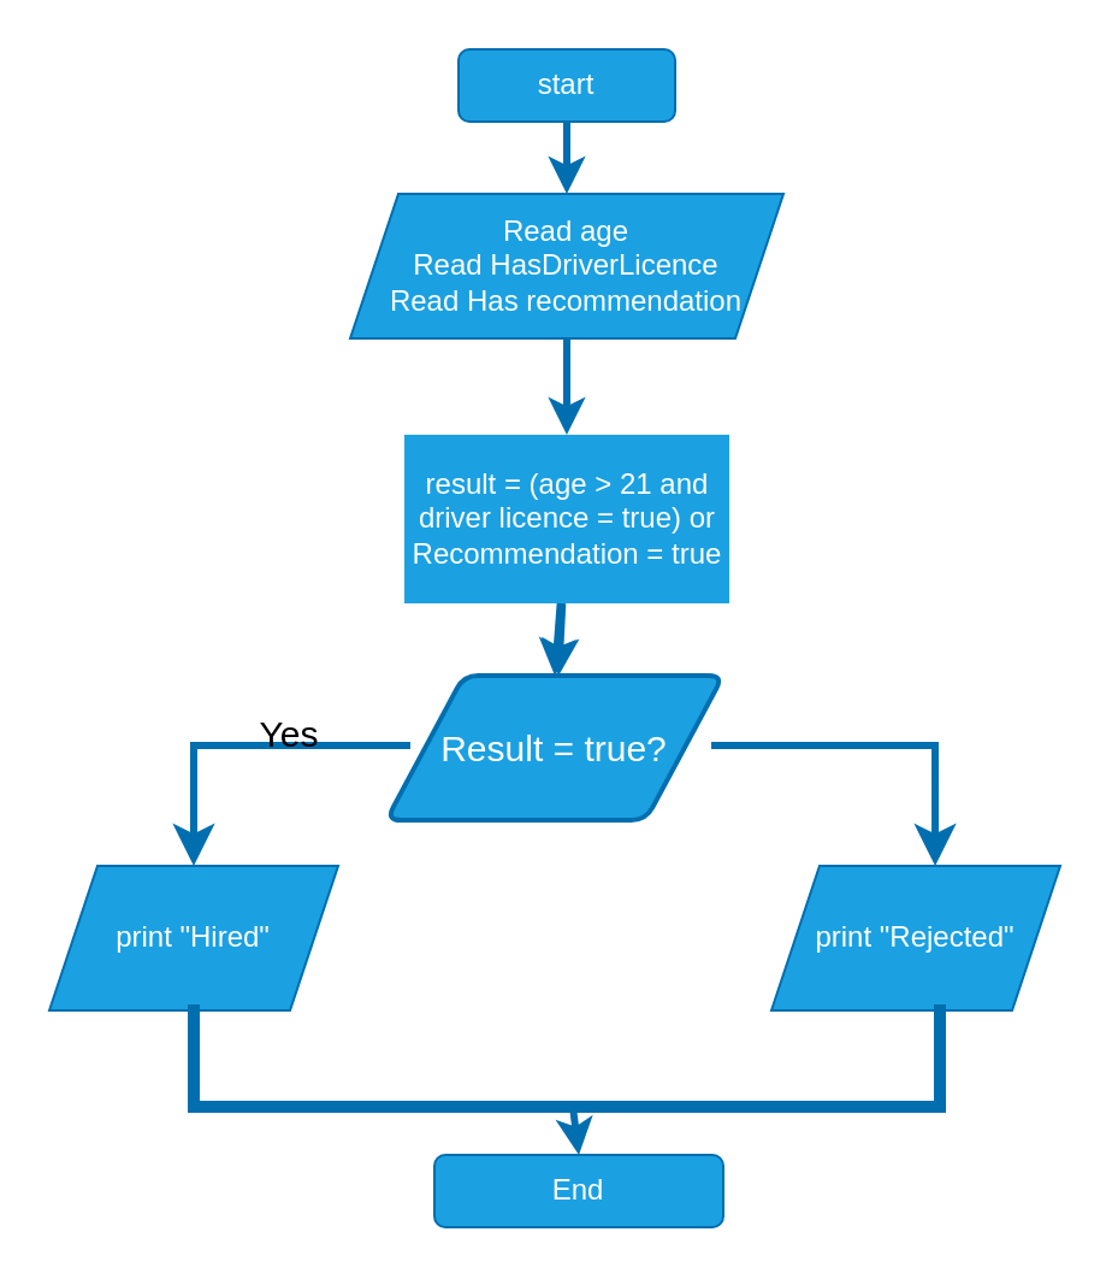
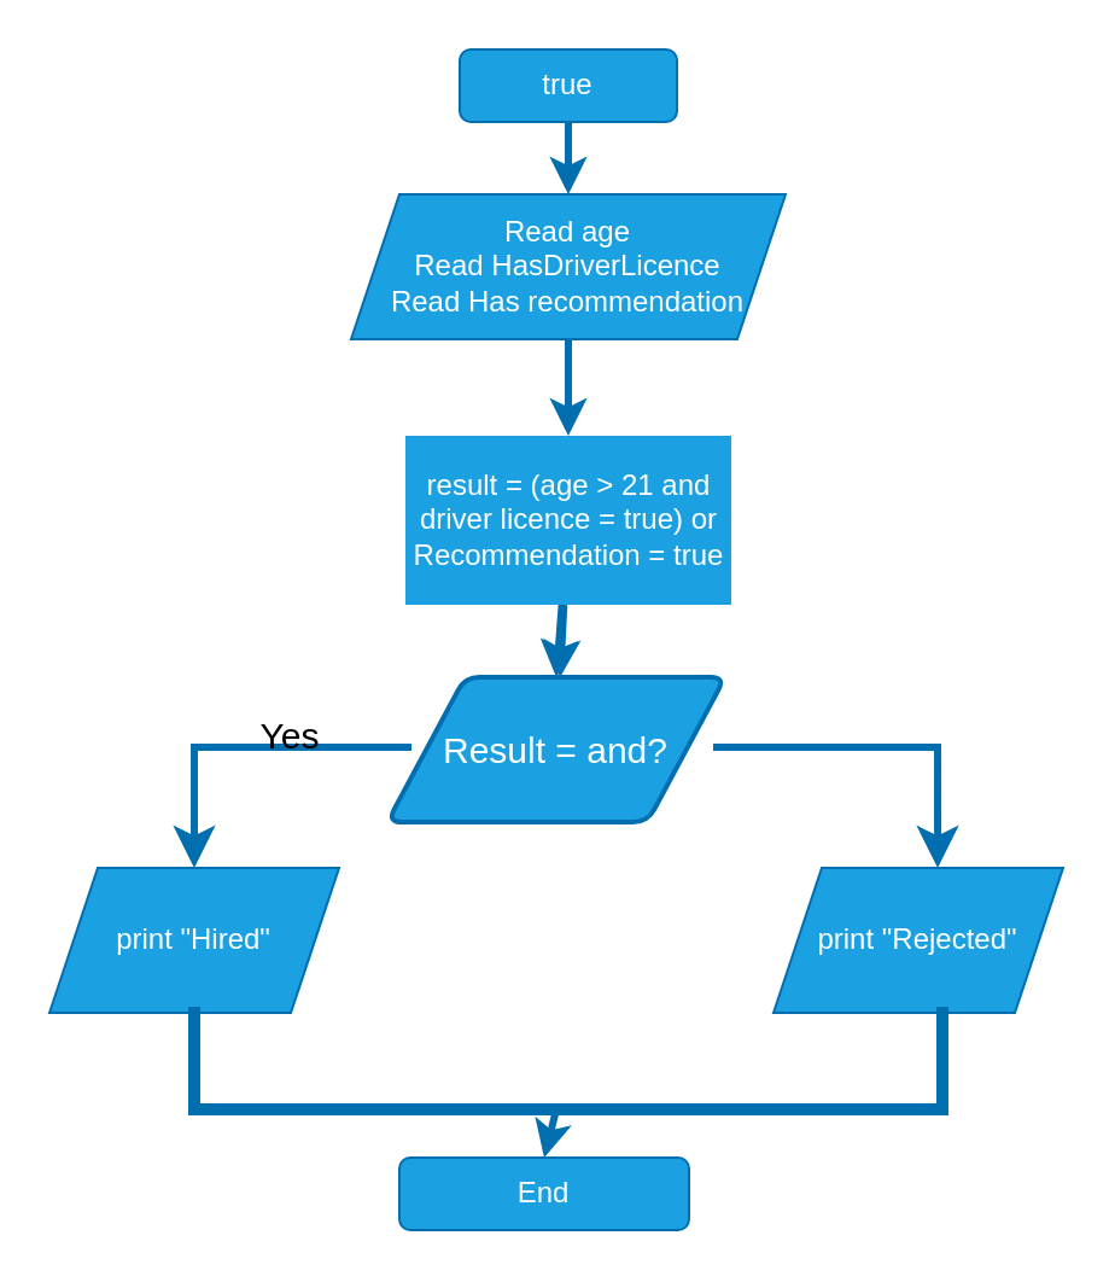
  <mxCell id="0" />
  <mxCell id="1" parent="0" />
  <mxCell id="2" value="" style="edgeStyle=none;html=1;" edge="1" parent="1" source="4"><mxGeometry relative="1" as="geometry"><mxPoint x="235.003" y="52.505" as="targetPoint" /></mxGeometry></mxCell>
  <mxCell id="3" value="" style="edgeStyle=none;html=1;fillColor=#1ba1e2;strokeColor=#006EAF;strokeWidth=3;" edge="1" parent="1" source="4" target="6"><mxGeometry relative="1" as="geometry" /></mxCell>
- <mxCell id="4" value="start" style="rounded=1;whiteSpace=wrap;html=1;fillColor=#1ba1e2;strokeColor=#006EAF;fontColor=#ffffff;" vertex="1" parent="1"><mxGeometry x="190" y="20" width="90" height="30" as="geometry" /></mxCell>
+ <mxCell id="4" value="true" style="rounded=1;whiteSpace=wrap;html=1;fillColor=#1ba1e2;strokeColor=#006EAF;fontColor=#ffffff;" vertex="1" parent="1"><mxGeometry x="190" y="20" width="90" height="30" as="geometry" /></mxCell>
  <mxCell id="5" value="" style="edgeStyle=none;html=1;fillColor=#1ba1e2;strokeColor=#006EAF;strokeWidth=3;" edge="1" parent="1" source="6" target="9"><mxGeometry relative="1" as="geometry" /></mxCell>
  <mxCell id="6" value="Read age&lt;br&gt;Read HasDriverLicence&lt;br&gt;Read Has recommendation" style="shape=parallelogram;perimeter=parallelogramPerimeter;whiteSpace=wrap;html=1;fixedSize=1;fillColor=#1ba1e2;fontColor=#ffffff;strokeColor=#006EAF;" vertex="1" parent="1"><mxGeometry x="145" y="80" width="180" height="60" as="geometry" /></mxCell>
  <mxCell id="7" value="" style="edgeStyle=none;html=1;strokeWidth=3;fontSize=15;fillColor=#1ba1e2;strokeColor=#006EAF;" edge="1" parent="1" source="9" target="18"><mxGeometry relative="1" as="geometry" /></mxCell>
  <mxCell id="8" value="" style="edgeStyle=none;html=1;strokeWidth=3;fontSize=15;fillColor=#1ba1e2;strokeColor=#006EAF;entryX=0.5;entryY=0;entryDx=0;entryDy=0;" edge="1" parent="1" source="9" target="18"><mxGeometry relative="1" as="geometry" /></mxCell>
  <mxCell id="9" value="result = (age &amp;gt; 21 and driver licence = true) or Recommendation = true" style="shape=ext;double=1;rounded=0;whiteSpace=wrap;html=1;fillColor=#1ba1e2;fontColor=#ffffff;strokeColor=none;" vertex="1" parent="1"><mxGeometry x="167.5" y="180" width="135" height="70" as="geometry" /></mxCell>
  <mxCell id="10" value="print &quot;Hired&quot;" style="shape=parallelogram;perimeter=parallelogramPerimeter;whiteSpace=wrap;html=1;fixedSize=1;fillColor=#1ba1e2;fontColor=#ffffff;strokeColor=#006EAF;" vertex="1" parent="1"><mxGeometry x="20" y="359" width="120" height="60" as="geometry" /></mxCell>
  <mxCell id="11" value="print &quot;Rejected&quot;" style="shape=parallelogram;perimeter=parallelogramPerimeter;whiteSpace=wrap;html=1;fixedSize=1;fillColor=#1ba1e2;fontColor=#ffffff;strokeColor=#006EAF;" vertex="1" parent="1"><mxGeometry x="320" y="359" width="120" height="60" as="geometry" /></mxCell>
- <mxCell id="12" value="End" style="rounded=1;whiteSpace=wrap;html=1;fillColor=#1ba1e2;fontColor=#ffffff;strokeColor=#006EAF;" vertex="1" parent="1"><mxGeometry x="180" y="479" width="120" height="30" as="geometry" /></mxCell>
+ <mxCell id="12" value="End" style="rounded=1;whiteSpace=wrap;html=1;fillColor=#1ba1e2;fontColor=#ffffff;strokeColor=#006EAF;" vertex="1" parent="1"><mxGeometry x="165" y="479" width="120" height="30" as="geometry" /></mxCell>
  <mxCell id="13" value="" style="edgeStyle=segmentEdgeStyle;endArrow=classic;html=1;curved=0;rounded=0;endSize=8;startSize=8;fillColor=#1ba1e2;strokeColor=#006EAF;strokeWidth=3;" edge="1" parent="1" target="10"><mxGeometry width="50" height="50" relative="1" as="geometry"><mxPoint x="170" y="309" as="sourcePoint" /><mxPoint x="70" y="349" as="targetPoint" /></mxGeometry></mxCell>
  <mxCell id="14" value="" style="edgeStyle=segmentEdgeStyle;endArrow=classic;html=1;curved=0;rounded=0;endSize=8;startSize=8;strokeWidth=3;entryX=0.567;entryY=0;entryDx=0;entryDy=0;entryPerimeter=0;exitX=1;exitY=0.5;exitDx=0;exitDy=0;fillColor=#1ba1e2;strokeColor=#006EAF;" edge="1" parent="1" target="11"><mxGeometry width="50" height="50" relative="1" as="geometry"><mxPoint x="295" y="309" as="sourcePoint" /><mxPoint x="270" y="239" as="targetPoint" /><Array as="points"><mxPoint x="388" y="309" /></Array></mxGeometry></mxCell>
  <mxCell id="15" style="edgeStyle=none;html=1;entryX=0.5;entryY=0;entryDx=0;entryDy=0;strokeWidth=3;fillColor=#1ba1e2;strokeColor=#006EAF;" edge="1" parent="1" source="16" target="12"><mxGeometry relative="1" as="geometry" /></mxCell>
  <mxCell id="16" value="" style="shape=partialRectangle;whiteSpace=wrap;html=1;bottom=1;right=1;left=1;top=0;fillColor=none;routingCenterX=-0.5;fontColor=#ffffff;strokeColor=#006EAF;strokeWidth=5;" vertex="1" parent="1"><mxGeometry x="80" y="419" width="310" height="40" as="geometry" /></mxCell>
  <mxCell id="17" value="&lt;font style=&quot;font-size: 15px;&quot;&gt;Yes&lt;/font&gt;" style="text;html=1;strokeColor=none;fillColor=none;align=center;verticalAlign=middle;whiteSpace=wrap;rounded=0;sketch=0;strokeWidth=7;" vertex="1" parent="1"><mxGeometry x="90" y="289" width="60" height="30" as="geometry" /></mxCell>
- <mxCell id="18" value="Result = true?" style="shape=parallelogram;html=1;strokeWidth=2;perimeter=parallelogramPerimeter;whiteSpace=wrap;rounded=1;arcSize=12;size=0.23;sketch=0;strokeColor=#006EAF;fontSize=15;fillColor=#1ba1e2;fontColor=#ffffff;" vertex="1" parent="1"><mxGeometry x="160" y="280" width="140" height="60" as="geometry" /></mxCell>
+ <mxCell id="18" value="Result = and?" style="shape=parallelogram;html=1;strokeWidth=2;perimeter=parallelogramPerimeter;whiteSpace=wrap;rounded=1;arcSize=12;size=0.23;sketch=0;strokeColor=#006EAF;fontSize=15;fillColor=#1ba1e2;fontColor=#ffffff;" vertex="1" parent="1"><mxGeometry x="160" y="280" width="140" height="60" as="geometry" /></mxCell>
